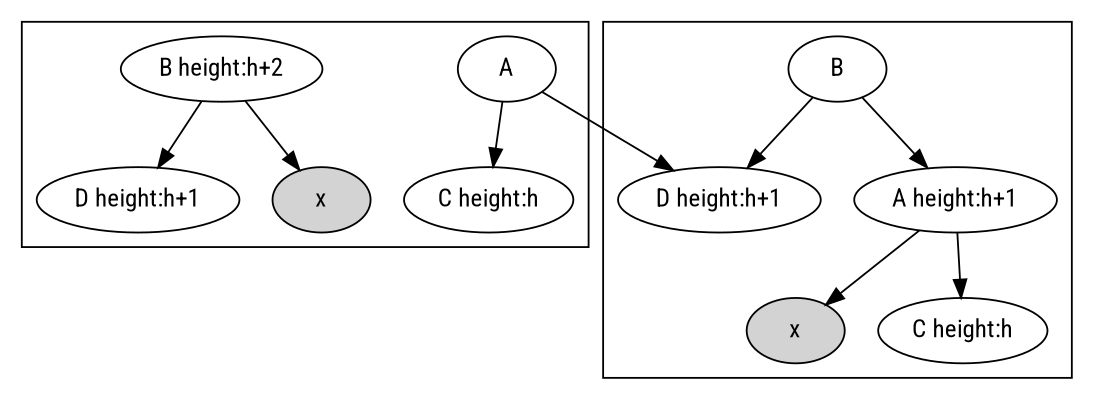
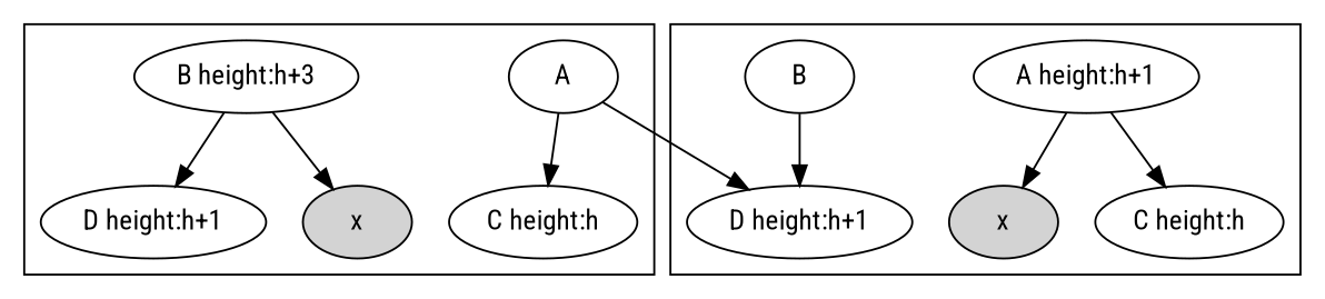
  digraph {
    compound=true
    fontname="Roboto Condensed"
    fontsize=10
    node [fontname="Roboto Condensed"]
    edge [fontname="Roboto Condensed"]
    n1 [label=A]
-   n2 [label="B height:h+2"]
+   n2 [label="B height:h+3"]
    n3 [label="C height:h"]
    n4 [label="D height:h+1"]
    n5 [label=x style=filled]
    n6 [label="A height:h+1"]
    n7 [label=x style=filled]
    n8 [label="C height:h"]
    n9 [label=B]
    n10 [label="D height:h+1"]
    subgraph cluster_1 {
      n1
      n2
      n3
      n4
      n5
    }
    subgraph cluster_2 {
      n6
      n7
      n8
      n9
      n10
    }
    n1 -> n3
    n1 -> n10
    n2 -> n4
    n2 -> n5
    n6 -> n7
    n6 -> n8
-   n9 -> n6
    n9 -> n10
  }
